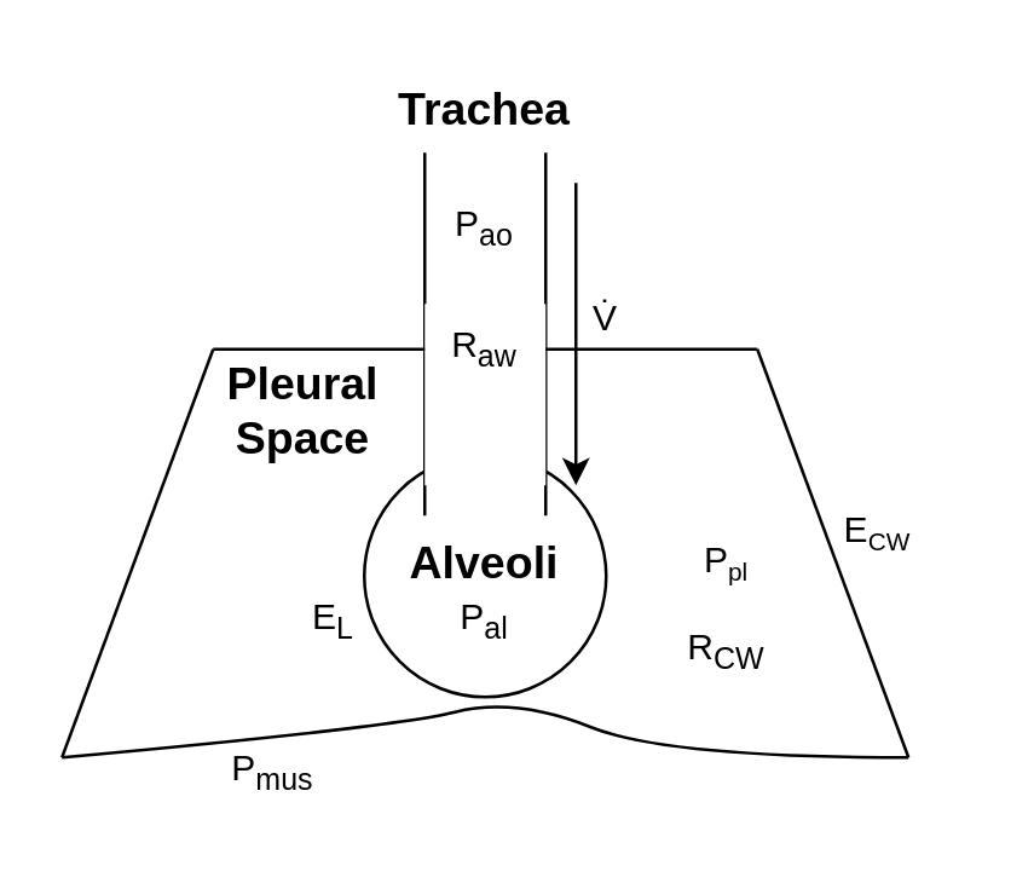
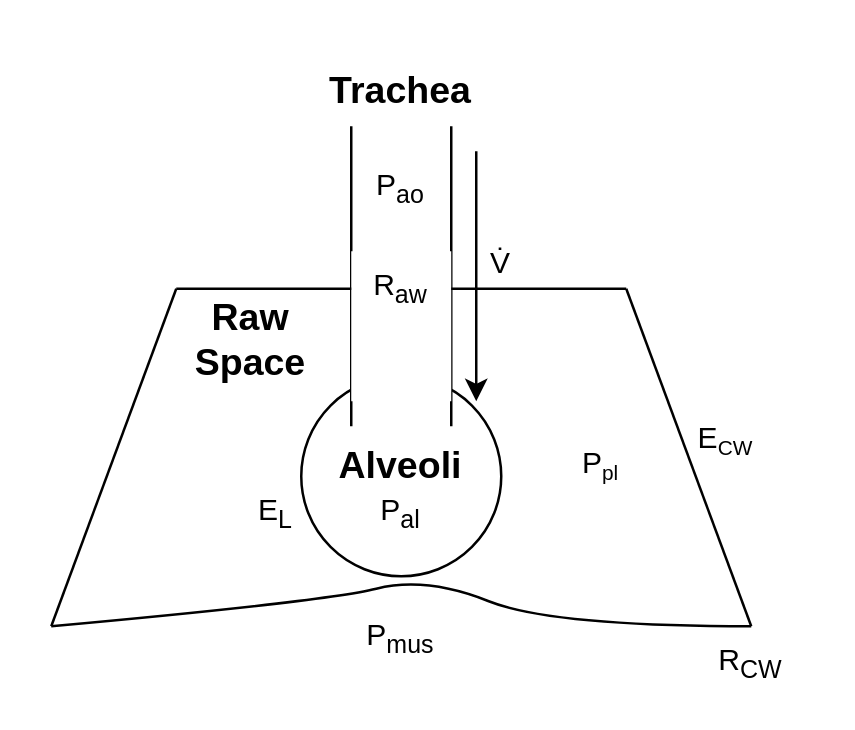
  <mxCell id="0" />
  <mxCell id="1" parent="0" />
  <mxCell id="2" value="" style="ellipse;whiteSpace=wrap;html=1;aspect=fixed;" parent="1" vertex="1"><mxGeometry x="120" y="150" width="80" height="80" as="geometry" /></mxCell>
  <mxCell id="3" value="" style="endArrow=none;html=1;rounded=0;" parent="1" edge="1"><mxGeometry width="50" height="50" relative="1" as="geometry"><mxPoint x="140" y="170" as="sourcePoint" /><mxPoint x="140" y="50" as="targetPoint" /></mxGeometry></mxCell>
  <mxCell id="4" value="" style="endArrow=none;html=1;rounded=0;" parent="1" edge="1"><mxGeometry width="50" height="50" relative="1" as="geometry"><mxPoint x="180" y="170" as="sourcePoint" /><mxPoint x="180" y="50" as="targetPoint" /></mxGeometry></mxCell>
  <mxCell id="5" value="" style="rounded=0;whiteSpace=wrap;html=1;strokeColor=none;" parent="1" vertex="1"><mxGeometry x="140" y="100" width="40" height="60" as="geometry" /></mxCell>
  <mxCell id="6" value="" style="endArrow=none;html=1;rounded=0;exitX=0;exitY=0.25;exitDx=0;exitDy=0;" parent="1" source="5" edge="1"><mxGeometry width="50" height="50" relative="1" as="geometry"><mxPoint x="130" y="260" as="sourcePoint" /><mxPoint x="70" y="115" as="targetPoint" /></mxGeometry></mxCell>
  <mxCell id="7" value="" style="endArrow=none;html=1;rounded=0;" parent="1" edge="1"><mxGeometry width="50" height="50" relative="1" as="geometry"><mxPoint x="70" y="115" as="sourcePoint" /><mxPoint x="20" y="250" as="targetPoint" /></mxGeometry></mxCell>
  <mxCell id="8" value="" style="endArrow=none;html=1;rounded=0;exitX=0;exitY=0.25;exitDx=0;exitDy=0;" parent="1" edge="1"><mxGeometry width="50" height="50" relative="1" as="geometry"><mxPoint x="250" y="115" as="sourcePoint" /><mxPoint x="180" y="115" as="targetPoint" /></mxGeometry></mxCell>
  <mxCell id="9" value="" style="endArrow=none;html=1;rounded=0;" parent="1" edge="1"><mxGeometry width="50" height="50" relative="1" as="geometry"><mxPoint x="250" y="115" as="sourcePoint" /><mxPoint x="300" y="250" as="targetPoint" /></mxGeometry></mxCell>
  <mxCell id="10" value="" style="curved=1;endArrow=none;html=1;rounded=0;endFill=0;" parent="1" edge="1"><mxGeometry width="50" height="50" relative="1" as="geometry"><mxPoint x="20" y="250" as="sourcePoint" /><mxPoint x="300" y="250" as="targetPoint" /><Array as="points"><mxPoint x="130" y="240" /><mxPoint x="170" y="230" /><mxPoint x="220" y="250" /></Array></mxGeometry></mxCell>
  <mxCell id="11" value="P&lt;sub&gt;ao&lt;/sub&gt;" style="text;html=1;strokeColor=none;fillColor=none;align=center;verticalAlign=middle;whiteSpace=wrap;rounded=0;" parent="1" vertex="1"><mxGeometry x="130" y="60" width="60" height="30" as="geometry" /></mxCell>
  <mxCell id="12" value="&lt;span style=&quot;font-size: 12px;&quot;&gt;R&lt;sub&gt;aw&lt;/sub&gt;&lt;/span&gt;" style="text;html=1;strokeColor=none;fillColor=none;align=center;verticalAlign=middle;whiteSpace=wrap;rounded=0;" parent="1" vertex="1"><mxGeometry x="130" y="100" width="60" height="30" as="geometry" /></mxCell>
  <mxCell id="13" value="&lt;span style=&quot;font-size: 12px;&quot;&gt;P&lt;sub&gt;al&lt;/sub&gt;&lt;/span&gt;" style="text;html=1;strokeColor=none;fillColor=none;align=center;verticalAlign=middle;whiteSpace=wrap;rounded=0;" parent="1" vertex="1"><mxGeometry x="130" y="190" width="60" height="30" as="geometry" /></mxCell>
  <mxCell id="14" value="&lt;span style=&quot;font-size: 12px;&quot;&gt;E&lt;sub&gt;L&lt;/sub&gt;&lt;/span&gt;" style="text;html=1;strokeColor=none;fillColor=none;align=center;verticalAlign=middle;whiteSpace=wrap;rounded=0;" parent="1" vertex="1"><mxGeometry x="80" y="190" width="60" height="30" as="geometry" /></mxCell>
  <mxCell id="15" value="&lt;span style=&quot;font-size: 12px;&quot;&gt;P&lt;/span&gt;&lt;span style=&quot;font-size: 10px;&quot;&gt;&lt;sub&gt;pl&lt;/sub&gt;&lt;/span&gt;" style="text;html=1;strokeColor=none;fillColor=none;align=center;verticalAlign=middle;whiteSpace=wrap;rounded=0;" parent="1" vertex="1"><mxGeometry x="210" y="170" width="60" height="30" as="geometry" /></mxCell>
- <mxCell id="16" value="R&lt;sub&gt;CW&lt;/sub&gt;" style="text;html=1;strokeColor=none;fillColor=none;align=center;verticalAlign=middle;whiteSpace=wrap;rounded=0;" parent="1" vertex="1"><mxGeometry x="210" y="200" width="60" height="30" as="geometry" /></mxCell>
+ <mxCell id="16" value="R&lt;sub&gt;CW&lt;/sub&gt;" style="text;html=1;strokeColor=none;fillColor=none;align=center;verticalAlign=middle;whiteSpace=wrap;rounded=0;" parent="1" vertex="1"><mxGeometry x="270" y="250" width="60" height="30" as="geometry" /></mxCell>
  <mxCell id="17" value="&lt;span style=&quot;font-size: 12px;&quot;&gt;E&lt;/span&gt;&lt;span style=&quot;font-size: 10px;&quot;&gt;&lt;sub&gt;CW&lt;/sub&gt;&lt;/span&gt;" style="text;html=1;strokeColor=none;fillColor=none;align=center;verticalAlign=middle;whiteSpace=wrap;rounded=0;" parent="1" vertex="1"><mxGeometry x="260" y="160" width="60" height="30" as="geometry" /></mxCell>
  <mxCell id="18" value="&lt;b&gt;&lt;font style=&quot;font-size: 15px;&quot;&gt;Trachea&lt;/font&gt;&lt;/b&gt;" style="text;html=1;strokeColor=none;fillColor=none;align=center;verticalAlign=middle;whiteSpace=wrap;rounded=0;" parent="1" vertex="1"><mxGeometry x="130" y="20" width="60" height="30" as="geometry" /></mxCell>
  <mxCell id="19" value="&lt;b&gt;&lt;font style=&quot;font-size: 15px;&quot;&gt;Alveoli&lt;/font&gt;&lt;/b&gt;" style="text;html=1;strokeColor=none;fillColor=none;align=center;verticalAlign=middle;whiteSpace=wrap;rounded=0;" parent="1" vertex="1"><mxGeometry x="130" y="170" width="60" height="30" as="geometry" /></mxCell>
- <mxCell id="20" value="&lt;b&gt;&lt;font style=&quot;font-size: 15px;&quot;&gt;Pleural Space&lt;/font&gt;&lt;/b&gt;" style="text;html=1;strokeColor=none;fillColor=none;align=center;verticalAlign=middle;whiteSpace=wrap;rounded=0;" parent="1" vertex="1"><mxGeometry x="70" y="120" width="60" height="30" as="geometry" /></mxCell>
+ <mxCell id="20" value="&lt;b&gt;&lt;font style=&quot;font-size: 15px;&quot;&gt;Raw Space&lt;/font&gt;&lt;/b&gt;" style="text;html=1;strokeColor=none;fillColor=none;align=center;verticalAlign=middle;whiteSpace=wrap;rounded=0;" parent="1" vertex="1"><mxGeometry x="70" y="120" width="60" height="30" as="geometry" /></mxCell>
  <mxCell id="21" style="edgeStyle=orthogonalEdgeStyle;rounded=0;orthogonalLoop=1;jettySize=auto;html=1;exitX=0.5;exitY=1;exitDx=0;exitDy=0;" parent="1" source="11" target="11" edge="1"><mxGeometry relative="1" as="geometry" /></mxCell>
  <mxCell id="22" value="V̇" style="text;html=1;strokeColor=none;fillColor=none;align=center;verticalAlign=middle;whiteSpace=wrap;rounded=0;" parent="1" vertex="1"><mxGeometry x="170" y="90" width="60" height="30" as="geometry" /></mxCell>
  <mxCell id="23" value="" style="endArrow=classic;html=1;rounded=0;" parent="1" edge="1"><mxGeometry width="50" height="50" relative="1" as="geometry"><mxPoint x="190" y="60" as="sourcePoint" /><mxPoint x="190" y="160" as="targetPoint" /></mxGeometry></mxCell>
- <mxCell id="24" value="P&lt;sub&gt;mus&lt;/sub&gt;" style="text;html=1;strokeColor=none;fillColor=none;align=center;verticalAlign=middle;whiteSpace=wrap;rounded=0;" vertex="1" parent="1"><mxGeometry x="60" y="240" width="60" height="30" as="geometry" /></mxCell>
+ <mxCell id="24" value="P&lt;sub&gt;mus&lt;/sub&gt;" style="text;html=1;strokeColor=none;fillColor=none;align=center;verticalAlign=middle;whiteSpace=wrap;rounded=0;" vertex="1" parent="1"><mxGeometry x="130" y="240" width="60" height="30" as="geometry" /></mxCell>
